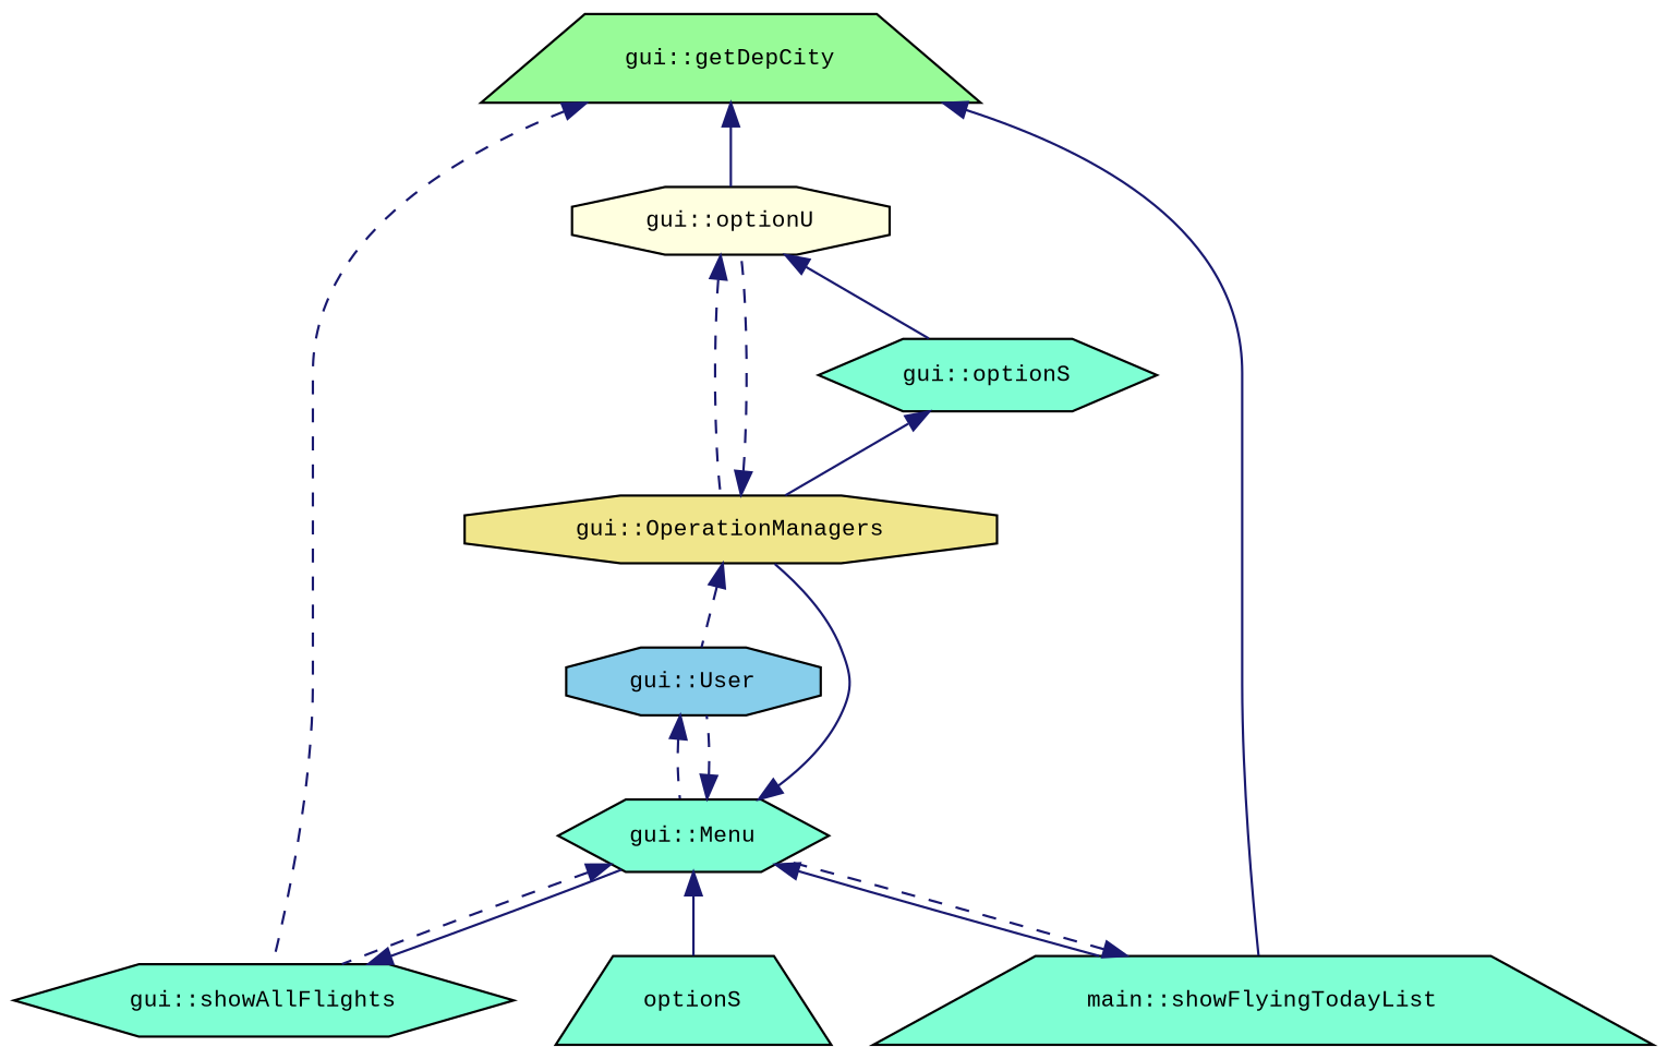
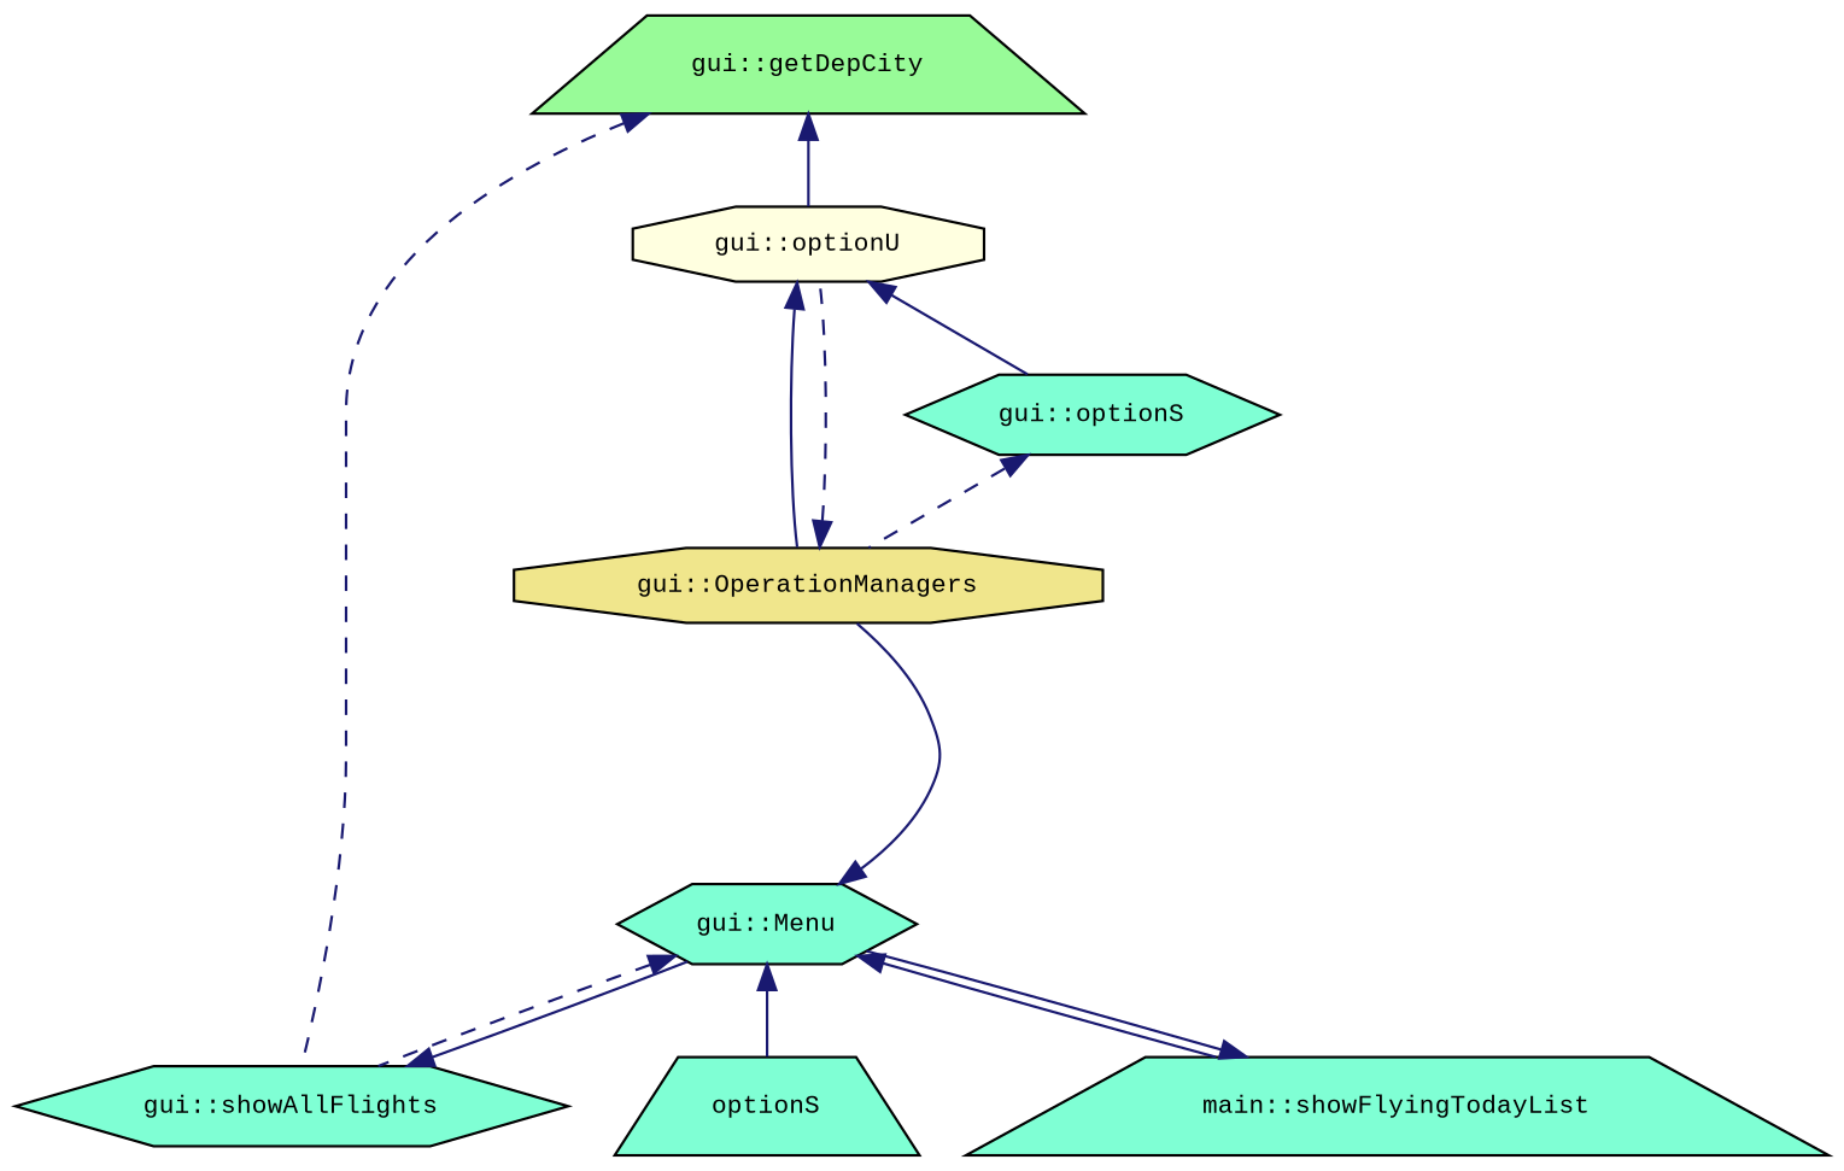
  digraph {
    fontname="Liberation Mono"
    rankdir=TB
    node [color=black fillcolor=aquamarine fontname="Liberation Mono" fontsize=10 shape=trapezium style=filled]
    edge [color=midnightblue dir=back fontname="Liberation Mono" fontsize=10 labelfontname=FreeSans labelfontsize=10 style=solid]
    n1 [fillcolor=palegreen fontcolor=black height=0.2 label="gui::getDepCity" width=0.4]
    n2 [fillcolor=lightyellow height=0.2 label="gui::optionU" shape=octagon width=0.4]
    n3 [height=0.2 label="gui::showAllFlights" shape=hexagon width=0.4]
    n4 [height=0.2 label="main::showFlyingTodayList" width=0.4]
    n5 [fillcolor=khaki height=0.2 label="gui::OperationManagers" shape=octagon width=0.4]
    n6 [height=0.2 label="gui::optionS" shape=hexagon width=0.4]
    n7 [height=0.2 label="gui::Menu" shape=hexagon width=0.4]
-   n8 [fillcolor=skyblue height=0.2 label="gui::User" shape=octagon width=0.4]
    n9 [height=0.2 label=optionS width=0.4]
    n1 -> n2
    n1 -> n3 [style=dashed]
-   n1 -> n4
-   n2 -> n5 [style=dashed]
+   n2 -> n5
    n2 -> n6
    n3 -> n7
-   n4 -> n7 [style=dashed]
+   n4 -> n7
    n5 -> n2 [style=dashed]
-   n5 -> n8 [style=dashed]
-   n6 -> n5
+   n6 -> n5 [style=dashed]
    n7 -> n3 [style=dashed]
    n7 -> n4
    n7 -> n5
-   n7 -> n8 [style=dashed]
    n7 -> n9
-   n8 -> n7 [style=dashed]
  }
